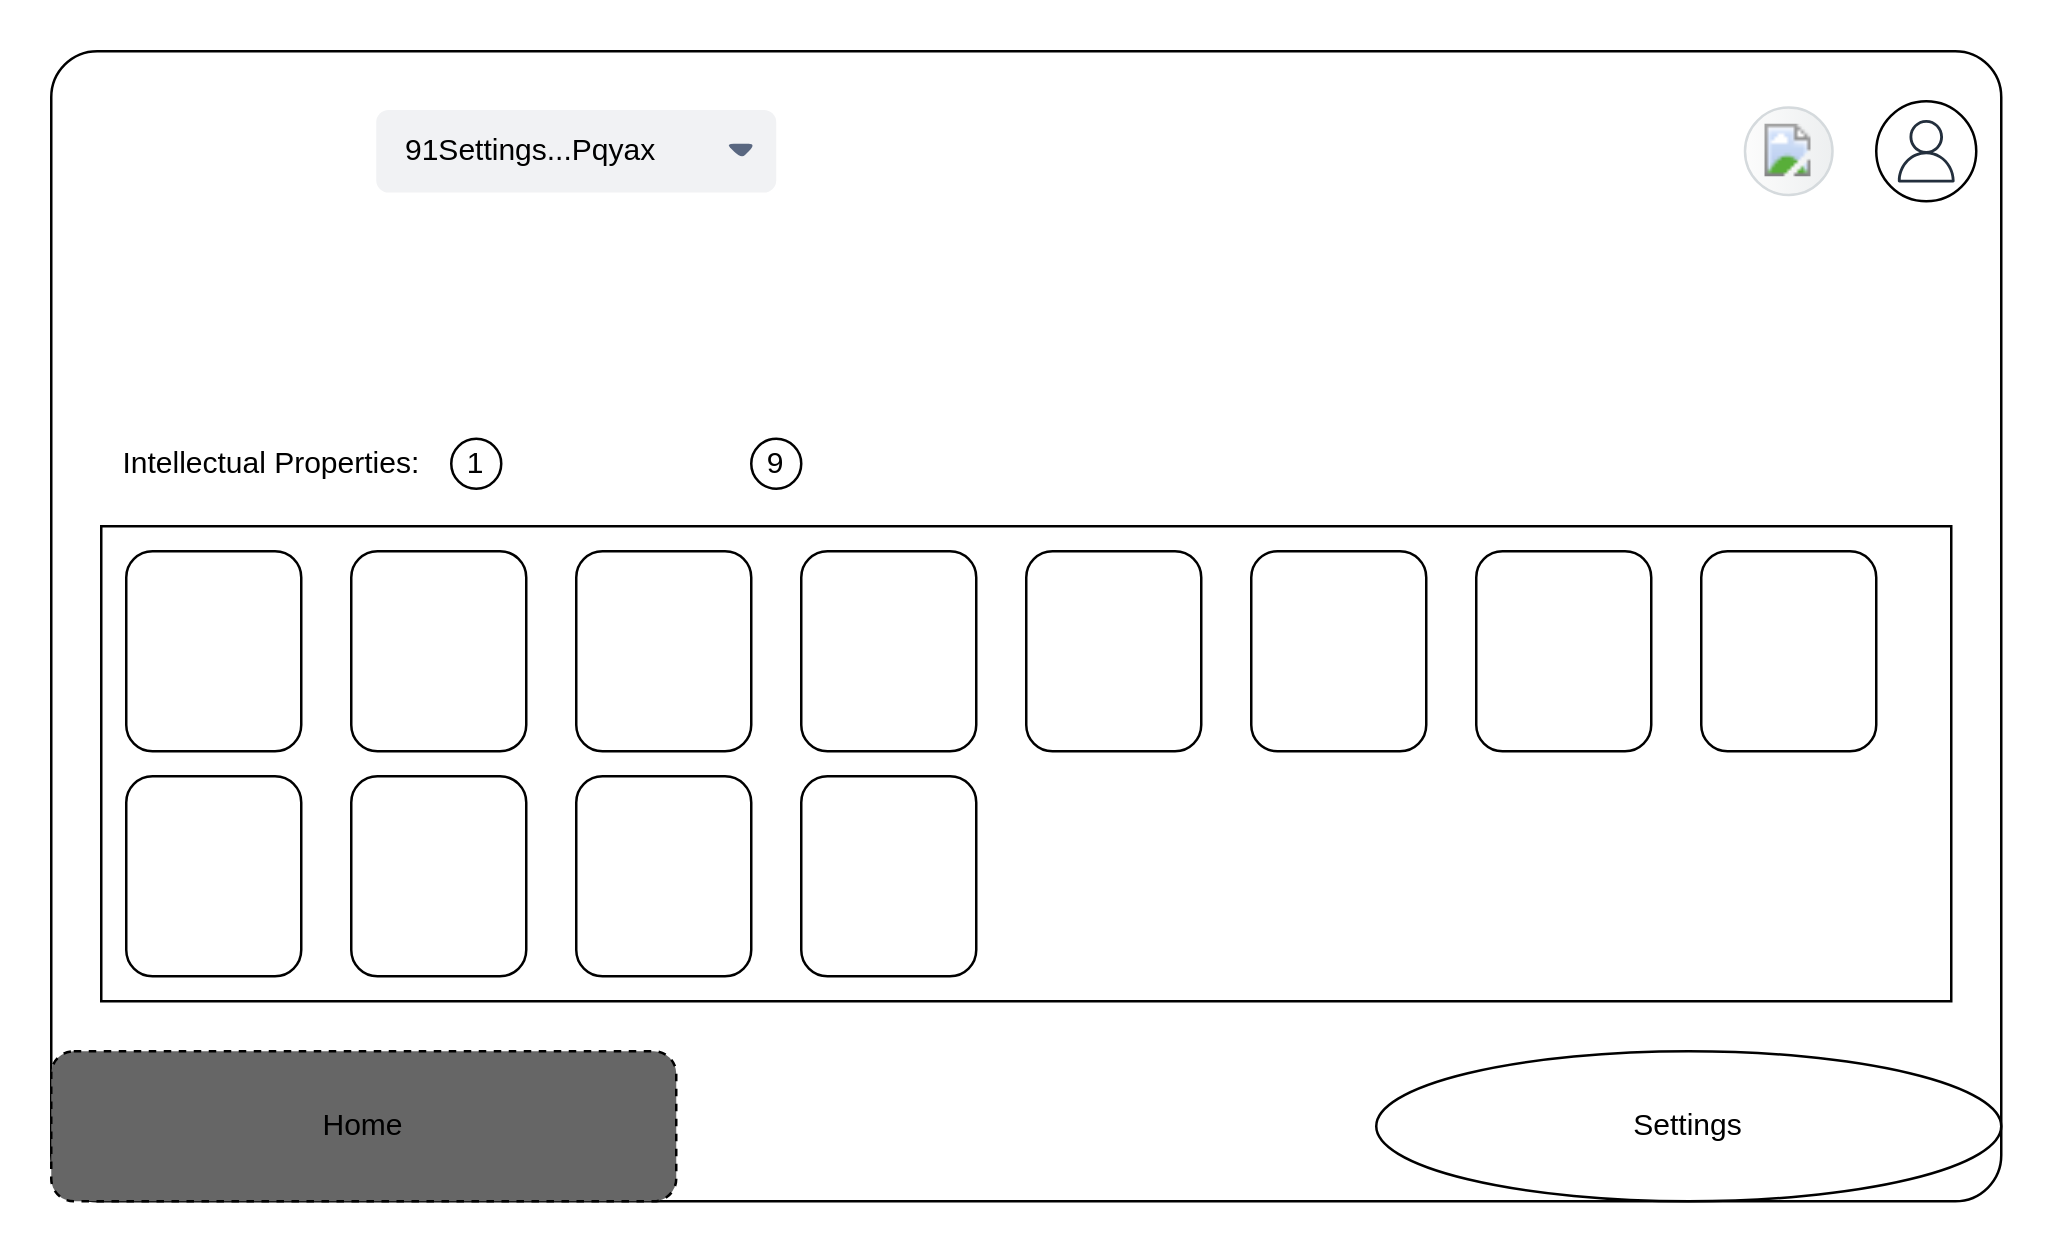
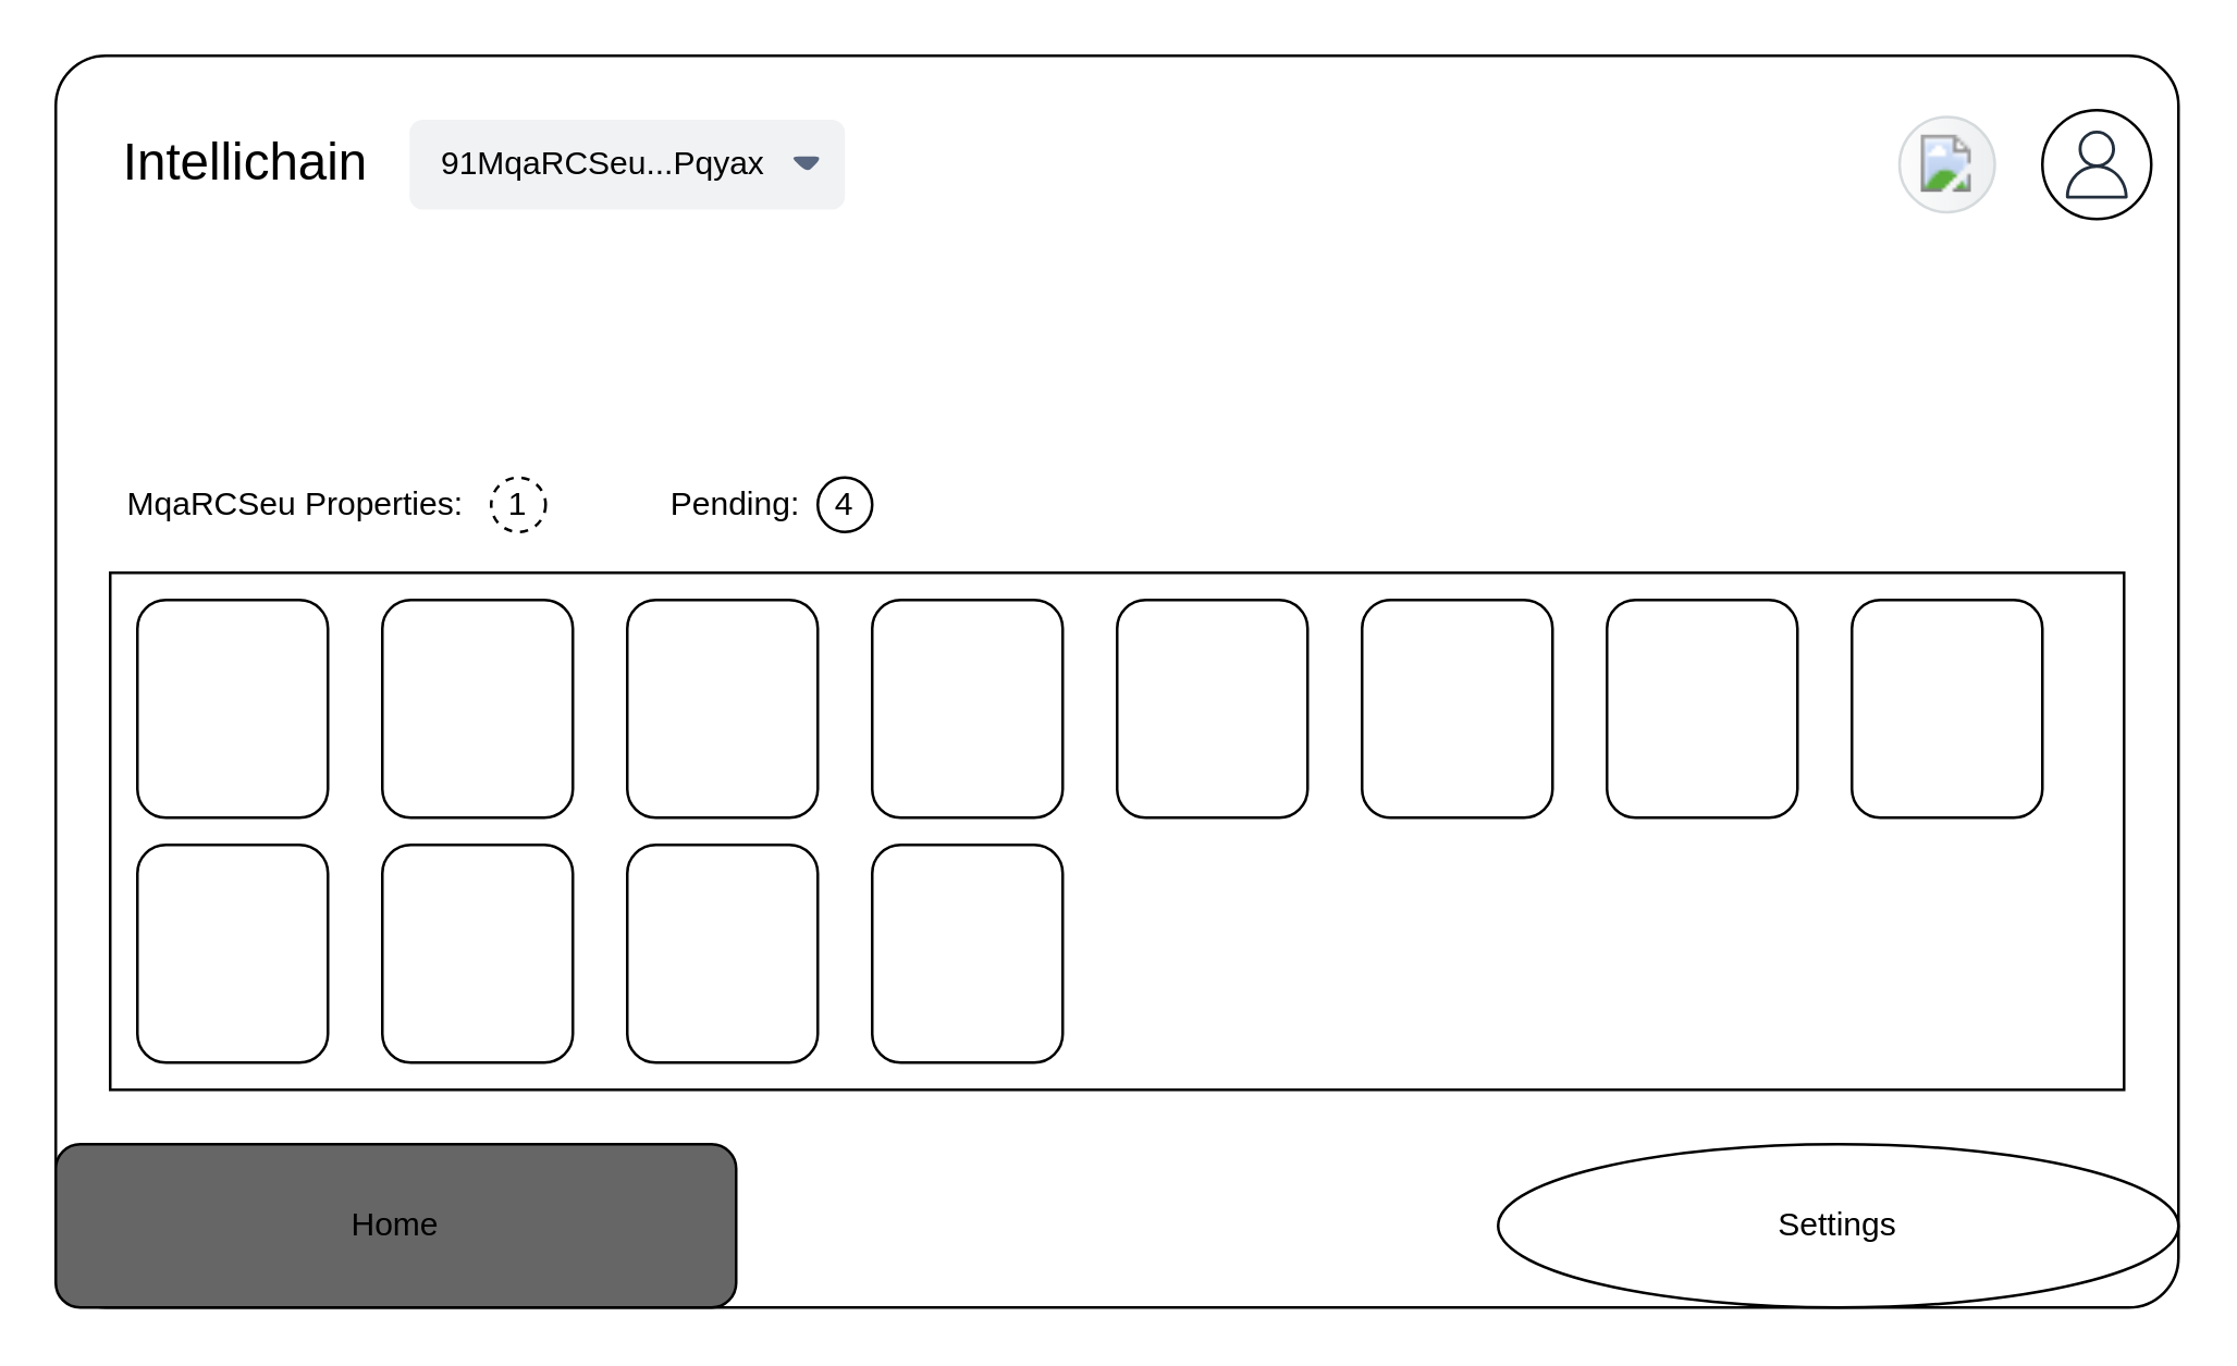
  <mxCell id="0" />
  <mxCell id="1" parent="0" />
  <mxCell id="2" value="" style="rounded=1;whiteSpace=wrap;html=1;arcSize=4;" vertex="1" parent="1"><mxGeometry x="20" y="20" width="780" height="460" as="geometry" /></mxCell>
+ <mxCell id="3" value="Intellichain" style="text;html=1;align=center;verticalAlign=middle;whiteSpace=wrap;rounded=0;fontFamily=Helvetica;fontSize=19;fontColor=default;" vertex="1" parent="1"><mxGeometry x="30" y="40" width="120" height="40" as="geometry" /></mxCell>
  <mxCell id="4" value="" style="rounded=0;whiteSpace=wrap;html=1;strokeColor=default;align=center;verticalAlign=middle;fontFamily=Helvetica;fontSize=12;fontColor=default;fillColor=default;" vertex="1" parent="1"><mxGeometry x="40" y="210" width="740" height="190" as="geometry" /></mxCell>
  <mxCell id="5" value="" style="rounded=1;whiteSpace=wrap;html=1;strokeColor=default;align=center;verticalAlign=middle;fontFamily=Helvetica;fontSize=12;fontColor=default;fillColor=default;" vertex="1" parent="1"><mxGeometry x="50" y="220" width="70" height="80" as="geometry" /></mxCell>
  <mxCell id="6" value="" style="rounded=1;whiteSpace=wrap;html=1;strokeColor=default;align=center;verticalAlign=middle;fontFamily=Helvetica;fontSize=12;fontColor=default;fillColor=default;" vertex="1" parent="1"><mxGeometry x="140" y="220" width="70" height="80" as="geometry" /></mxCell>
  <mxCell id="7" value="" style="rounded=1;whiteSpace=wrap;html=1;strokeColor=default;align=center;verticalAlign=middle;fontFamily=Helvetica;fontSize=12;fontColor=default;fillColor=default;" vertex="1" parent="1"><mxGeometry x="230" y="220" width="70" height="80" as="geometry" /></mxCell>
  <mxCell id="8" value="" style="rounded=1;whiteSpace=wrap;html=1;strokeColor=default;align=center;verticalAlign=middle;fontFamily=Helvetica;fontSize=12;fontColor=default;fillColor=default;" vertex="1" parent="1"><mxGeometry x="320" y="220" width="70" height="80" as="geometry" /></mxCell>
  <mxCell id="9" value="" style="rounded=1;whiteSpace=wrap;html=1;strokeColor=default;align=center;verticalAlign=middle;fontFamily=Helvetica;fontSize=12;fontColor=default;fillColor=default;" vertex="1" parent="1"><mxGeometry x="50" y="310" width="70" height="80" as="geometry" /></mxCell>
  <mxCell id="10" value="" style="rounded=1;whiteSpace=wrap;html=1;strokeColor=default;align=center;verticalAlign=middle;fontFamily=Helvetica;fontSize=12;fontColor=default;fillColor=default;" vertex="1" parent="1"><mxGeometry x="140" y="310" width="70" height="80" as="geometry" /></mxCell>
  <mxCell id="11" value="" style="rounded=1;whiteSpace=wrap;html=1;strokeColor=default;align=center;verticalAlign=middle;fontFamily=Helvetica;fontSize=12;fontColor=default;fillColor=default;" vertex="1" parent="1"><mxGeometry x="230" y="310" width="70" height="80" as="geometry" /></mxCell>
  <mxCell id="12" value="" style="rounded=1;whiteSpace=wrap;html=1;strokeColor=default;align=center;verticalAlign=middle;fontFamily=Helvetica;fontSize=12;fontColor=default;fillColor=default;" vertex="1" parent="1"><mxGeometry x="320" y="310" width="70" height="80" as="geometry" /></mxCell>
  <mxCell id="13" value="" style="rounded=1;whiteSpace=wrap;html=1;strokeColor=default;align=center;verticalAlign=middle;fontFamily=Helvetica;fontSize=12;fontColor=default;fillColor=default;" vertex="1" parent="1"><mxGeometry x="410" y="220" width="70" height="80" as="geometry" /></mxCell>
  <mxCell id="14" value="" style="rounded=1;whiteSpace=wrap;html=1;strokeColor=default;align=center;verticalAlign=middle;fontFamily=Helvetica;fontSize=12;fontColor=default;fillColor=default;" vertex="1" parent="1"><mxGeometry x="500" y="220" width="70" height="80" as="geometry" /></mxCell>
  <mxCell id="15" value="" style="rounded=1;whiteSpace=wrap;html=1;strokeColor=default;align=center;verticalAlign=middle;fontFamily=Helvetica;fontSize=12;fontColor=default;fillColor=default;" vertex="1" parent="1"><mxGeometry x="590" y="220" width="70" height="80" as="geometry" /></mxCell>
  <mxCell id="16" value="" style="rounded=1;whiteSpace=wrap;html=1;strokeColor=default;align=center;verticalAlign=middle;fontFamily=Helvetica;fontSize=12;fontColor=default;fillColor=default;" vertex="1" parent="1"><mxGeometry x="680" y="220" width="70" height="80" as="geometry" /></mxCell>
  <mxCell id="17" value="" style="group" vertex="1" connectable="0" parent="1"><mxGeometry x="20" y="420" width="780" height="60" as="geometry" /></mxCell>
- <mxCell id="18" value="Home" style="rounded=1;whiteSpace=wrap;html=1;align=center;verticalAlign=middle;fontFamily=Helvetica;fontSize=12;fillColor=#666666;dashed=1;" vertex="1" parent="17"><mxGeometry width="250" height="60" as="geometry" /></mxCell>
+ <mxCell id="18" value="Home" style="rounded=1;whiteSpace=wrap;html=1;align=center;verticalAlign=middle;fontFamily=Helvetica;fontSize=12;fillColor=#666666;" vertex="1" parent="17"><mxGeometry width="250" height="60" as="geometry" /></mxCell>
  <mxCell id="19" value="Settings" style="ellipse;whiteSpace=wrap;html=1;strokeColor=default;align=center;verticalAlign=middle;fontFamily=Helvetica;fontSize=12;fontColor=default;fillColor=default;" vertex="1" parent="17"><mxGeometry x="530" width="250" height="60" as="geometry" /></mxCell>
  <mxCell id="20" value="" style="group" vertex="1" connectable="0" parent="1"><mxGeometry x="40" y="170" width="160" height="30" as="geometry" /></mxCell>
- <mxCell id="21" value="Intellectual Properties:&amp;nbsp;" style="text;html=1;align=center;verticalAlign=middle;whiteSpace=wrap;rounded=0;fontFamily=Helvetica;fontSize=12;fontColor=default;" vertex="1" parent="20"><mxGeometry width="140" height="30" as="geometry" /></mxCell>
- <mxCell id="22" value="1" style="ellipse;whiteSpace=wrap;html=1;aspect=fixed;rounded=1;strokeColor=default;align=center;verticalAlign=middle;fontFamily=Helvetica;fontSize=12;fontColor=default;fillColor=default;" vertex="1" parent="20"><mxGeometry x="140" y="5" width="20" height="20" as="geometry" /></mxCell>
- <mxCell id="24" value="9" style="ellipse;whiteSpace=wrap;html=1;aspect=fixed;rounded=1;strokeColor=default;align=center;verticalAlign=middle;fontFamily=Helvetica;fontSize=12;fontColor=default;fillColor=default;" vertex="1" parent="1"><mxGeometry x="300" y="175" width="20" height="20" as="geometry" /></mxCell>
+ <mxCell id="21" value="MqaRCSeu Properties:&amp;nbsp;" style="text;html=1;align=center;verticalAlign=middle;whiteSpace=wrap;rounded=0;fontFamily=Helvetica;fontSize=12;fontColor=default;" vertex="1" parent="20"><mxGeometry width="140" height="30" as="geometry" /></mxCell>
+ <mxCell id="22" value="1" style="ellipse;whiteSpace=wrap;html=1;aspect=fixed;rounded=1;strokeColor=default;align=center;verticalAlign=middle;fontFamily=Helvetica;fontSize=12;fontColor=default;fillColor=default;dashed=1;" vertex="1" parent="20"><mxGeometry x="140" y="5" width="20" height="20" as="geometry" /></mxCell>
+ <mxCell id="23" value="Pending:" style="text;html=1;align=center;verticalAlign=middle;whiteSpace=wrap;rounded=0;fontFamily=Helvetica;fontSize=12;fontColor=default;" vertex="1" parent="1"><mxGeometry x="240" y="170" width="60" height="30" as="geometry" /></mxCell>
+ <mxCell id="24" value="4" style="ellipse;whiteSpace=wrap;html=1;aspect=fixed;rounded=1;strokeColor=default;align=center;verticalAlign=middle;fontFamily=Helvetica;fontSize=12;fontColor=default;fillColor=default;" vertex="1" parent="1"><mxGeometry x="300" y="175" width="20" height="20" as="geometry" /></mxCell>
  <mxCell id="25" value="" style="shape=mxgraph.sap.icon;labelPosition=center;verticalLabelPosition=bottom;align=center;verticalAlign=top;strokeWidth=1;strokeColor=#D5DADD;fillColor=#EDEFF0;gradientColor=#FCFCFC;gradientDirection=west;aspect=fixed;SAPIcon=SAP_Alert_Notification_service_for_SAP_BTP;rounded=1;fontFamily=Helvetica;fontSize=12;fontColor=default;" vertex="1" parent="1"><mxGeometry x="697.5" y="42.5" width="35" height="35" as="geometry" /></mxCell>
  <mxCell id="26" style="edgeStyle=orthogonalEdgeStyle;rounded=0;orthogonalLoop=1;jettySize=auto;html=1;exitX=0.5;exitY=1;exitDx=0;exitDy=0;fontFamily=Helvetica;fontSize=12;fontColor=default;" edge="1" parent="1"><mxGeometry relative="1" as="geometry"><mxPoint x="240" y="75" as="sourcePoint" /><mxPoint x="240" y="75" as="targetPoint" /></mxGeometry></mxCell>
- <mxCell id="27" value="&lt;span style=&quot;color: rgb(0, 0, 0);&quot;&gt;91Settings...Pqyax&lt;/span&gt;" style="rounded=1;fillColor=#F1F2F4;strokeColor=none;html=1;whiteSpace=wrap;fontColor=#596780;align=left;fontSize=12;spacingLeft=10;sketch=0;verticalAlign=middle;fontFamily=Helvetica;" vertex="1" parent="1"><mxGeometry x="150" y="43.5" width="160" height="33" as="geometry" /></mxCell>
+ <mxCell id="27" value="&lt;span style=&quot;color: rgb(0, 0, 0);&quot;&gt;91MqaRCSeu...Pqyax&lt;/span&gt;" style="rounded=1;fillColor=#F1F2F4;strokeColor=none;html=1;whiteSpace=wrap;fontColor=#596780;align=left;fontSize=12;spacingLeft=10;sketch=0;verticalAlign=middle;fontFamily=Helvetica;" vertex="1" parent="1"><mxGeometry x="150" y="43.5" width="160" height="33" as="geometry" /></mxCell>
  <mxCell id="28" value="" style="shape=triangle;direction=south;fillColor=#596780;strokeColor=none;html=1;sketch=0;rounded=1;align=center;verticalAlign=middle;fontFamily=Helvetica;fontSize=12;fontColor=default;" vertex="1" parent="27"><mxGeometry x="1" y="0.5" width="12" height="6" relative="1" as="geometry"><mxPoint x="-20" y="-3" as="offset" /></mxGeometry></mxCell>
  <mxCell id="29" value="" style="group" vertex="1" connectable="0" parent="1"><mxGeometry x="750" y="40" width="40" height="40" as="geometry" /></mxCell>
  <mxCell id="30" value="" style="ellipse;whiteSpace=wrap;html=1;aspect=fixed;rounded=1;strokeColor=default;align=center;verticalAlign=middle;fontFamily=Helvetica;fontSize=12;fontColor=default;fillColor=default;" vertex="1" parent="29"><mxGeometry width="40" height="40" as="geometry" /></mxCell>
  <mxCell id="31" value="" style="sketch=0;outlineConnect=0;fontColor=#232F3E;gradientColor=none;fillColor=#232F3D;strokeColor=none;dashed=0;verticalLabelPosition=bottom;verticalAlign=top;align=center;html=1;fontSize=12;fontStyle=0;aspect=fixed;pointerEvents=1;shape=mxgraph.aws4.user;rounded=1;fontFamily=Helvetica;" vertex="1" parent="29"><mxGeometry x="7.5" y="7.5" width="25" height="25" as="geometry" /></mxCell>
